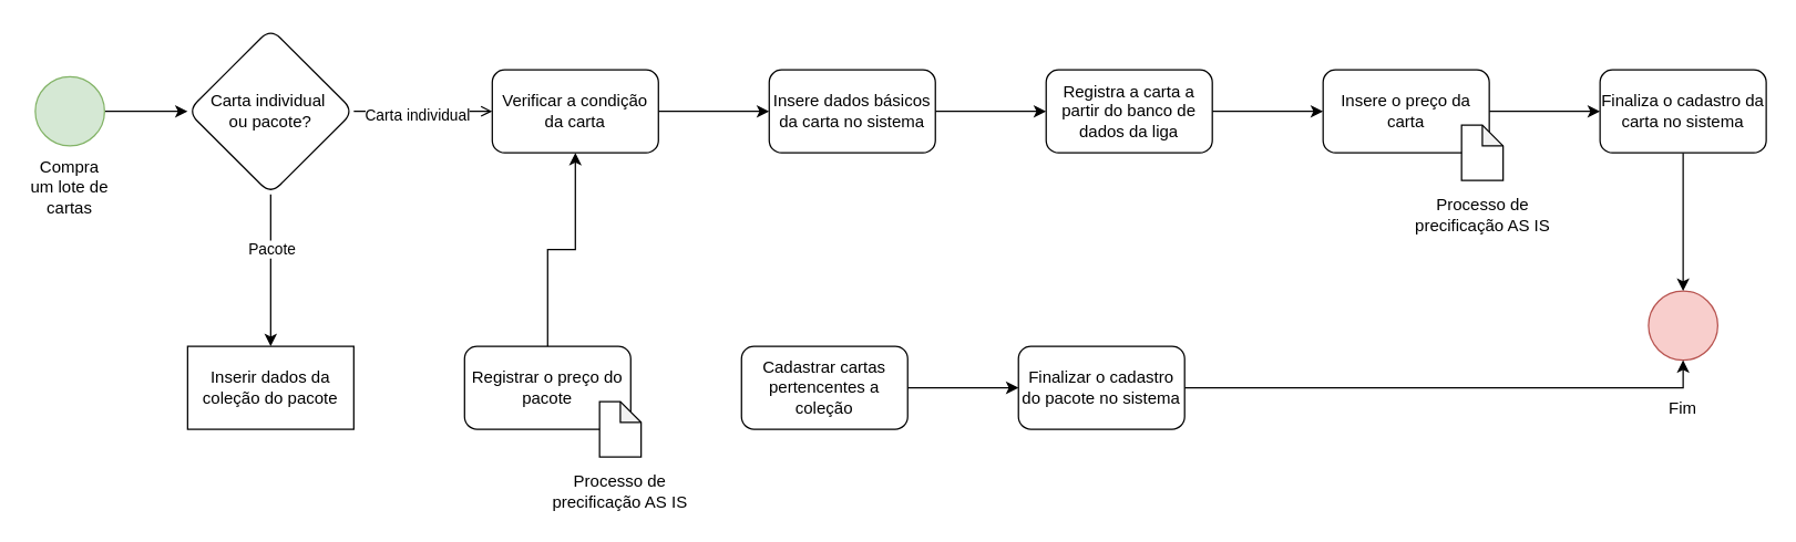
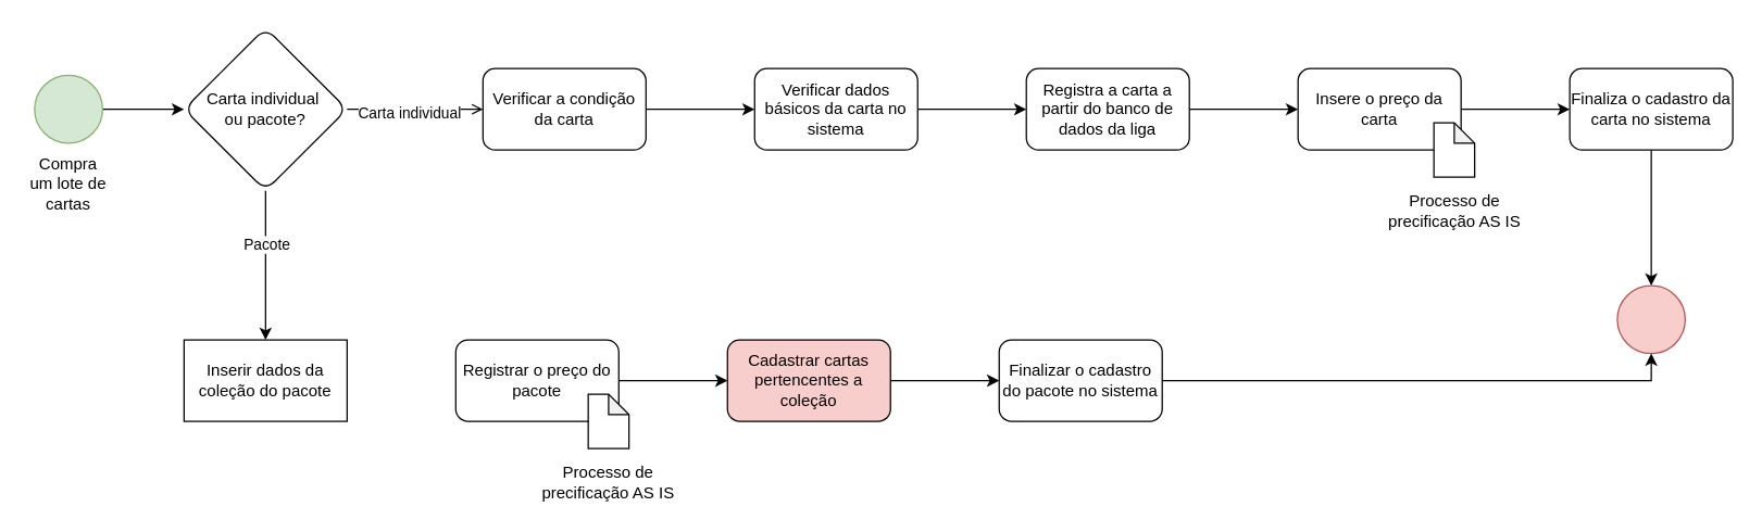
  <mxCell id="0" />
  <mxCell id="1" parent="0" />
  <mxCell id="2" style="edgeStyle=orthogonalEdgeStyle;rounded=0;orthogonalLoop=1;jettySize=auto;html=1;entryX=0;entryY=0.5;entryDx=0;entryDy=0;" parent="1" source="3" edge="1"><mxGeometry relative="1" as="geometry"><mxPoint x="135" y="80" as="targetPoint" /></mxGeometry></mxCell>
  <mxCell id="3" value="" style="ellipse;whiteSpace=wrap;html=1;aspect=fixed;fillColor=#d5e8d4;strokeColor=#82b366;" parent="1" vertex="1"><mxGeometry x="25" y="55" width="50" height="50" as="geometry" /></mxCell>
  <mxCell id="4" value="Compra um lote de cartas" style="text;html=1;align=center;verticalAlign=middle;whiteSpace=wrap;rounded=0;" parent="1" vertex="1"><mxGeometry x="20" y="120" width="60" height="30" as="geometry" /></mxCell>
  <mxCell id="5" value="" style="edgeStyle=orthogonalEdgeStyle;rounded=0;orthogonalLoop=1;jettySize=auto;html=1;endArrow=open;" parent="1" source="9" target="11" edge="1"><mxGeometry relative="1" as="geometry" /></mxCell>
  <mxCell id="6" value="Carta individual" style="edgeLabel;html=1;align=center;verticalAlign=middle;resizable=0;points=[];" parent="5" vertex="1" connectable="0"><mxGeometry x="-0.27" y="-2" relative="1" as="geometry"><mxPoint x="8" as="offset" /></mxGeometry></mxCell>
  <mxCell id="7" value="" style="edgeStyle=orthogonalEdgeStyle;rounded=0;orthogonalLoop=1;jettySize=auto;html=1;" parent="1" source="9" target="12" edge="1"><mxGeometry relative="1" as="geometry" /></mxCell>
  <mxCell id="8" value="Pacote" style="edgeLabel;html=1;align=center;verticalAlign=middle;resizable=0;points=[];" parent="7" vertex="1" connectable="0"><mxGeometry x="-0.294" y="2" relative="1" as="geometry"><mxPoint x="-2" as="offset" /></mxGeometry></mxCell>
  <mxCell id="9" value="Carta individual&amp;nbsp;&lt;div&gt;ou pacote?&lt;/div&gt;" style="rhombus;whiteSpace=wrap;html=1;rounded=1;" parent="1" vertex="1"><mxGeometry x="135" y="20" width="120" height="120" as="geometry" /></mxCell>
  <mxCell id="10" value="" style="edgeStyle=orthogonalEdgeStyle;rounded=0;orthogonalLoop=1;jettySize=auto;html=1;" parent="1" source="11" target="14" edge="1"><mxGeometry relative="1" as="geometry" /></mxCell>
  <mxCell id="11" value="Verificar a condição da carta" style="whiteSpace=wrap;html=1;rounded=1;" parent="1" vertex="1"><mxGeometry x="355" y="50" width="120" height="60" as="geometry" /></mxCell>
  <mxCell id="12" value="Inserir dados da coleção do pacote" style="whiteSpace=wrap;html=1;rounded=0;" parent="1" vertex="1"><mxGeometry x="135" y="250" width="120" height="60" as="geometry" /></mxCell>
  <mxCell id="13" value="" style="edgeStyle=orthogonalEdgeStyle;rounded=0;orthogonalLoop=1;jettySize=auto;html=1;" parent="1" source="14" target="16" edge="1"><mxGeometry relative="1" as="geometry" /></mxCell>
- <mxCell id="14" value="Insere dados básicos da carta no sistema" style="whiteSpace=wrap;html=1;rounded=1;" parent="1" vertex="1"><mxGeometry x="555" y="50" width="120" height="60" as="geometry" /></mxCell>
+ <mxCell id="14" value="Verificar dados básicos da carta no sistema" style="whiteSpace=wrap;html=1;rounded=1;" parent="1" vertex="1"><mxGeometry x="555" y="50" width="120" height="60" as="geometry" /></mxCell>
  <mxCell id="15" value="" style="edgeStyle=orthogonalEdgeStyle;rounded=0;orthogonalLoop=1;jettySize=auto;html=1;" parent="1" source="16" target="18" edge="1"><mxGeometry relative="1" as="geometry" /></mxCell>
  <mxCell id="16" value="Registra a carta a partir do banco de dados da liga" style="whiteSpace=wrap;html=1;rounded=1;" parent="1" vertex="1"><mxGeometry x="755" y="50" width="120" height="60" as="geometry" /></mxCell>
  <mxCell id="17" value="" style="edgeStyle=orthogonalEdgeStyle;rounded=0;orthogonalLoop=1;jettySize=auto;html=1;" parent="1" source="18" target="21" edge="1"><mxGeometry relative="1" as="geometry" /></mxCell>
  <mxCell id="18" value="Insere o preço da carta" style="whiteSpace=wrap;html=1;rounded=1;" parent="1" vertex="1"><mxGeometry x="955" y="50" width="120" height="60" as="geometry" /></mxCell>
  <mxCell id="19" value="" style="ellipse;whiteSpace=wrap;html=1;aspect=fixed;fillColor=#f8cecc;strokeColor=#b85450;" parent="1" vertex="1"><mxGeometry x="1190" y="210" width="50" height="50" as="geometry" /></mxCell>
  <mxCell id="20" style="edgeStyle=orthogonalEdgeStyle;rounded=0;orthogonalLoop=1;jettySize=auto;html=1;" parent="1" source="21" target="19" edge="1"><mxGeometry relative="1" as="geometry" /></mxCell>
  <mxCell id="21" value="Finaliza o cadastro da carta no sistema" style="whiteSpace=wrap;html=1;rounded=1;" parent="1" vertex="1"><mxGeometry x="1155" y="50" width="120" height="60" as="geometry" /></mxCell>
- <mxCell id="22" value="Fim" style="text;html=1;align=center;verticalAlign=middle;whiteSpace=wrap;rounded=0;" parent="1" vertex="1"><mxGeometry x="1185" y="280" width="60" height="30" as="geometry" /></mxCell>
- <mxCell id="23" value="" style="edgeStyle=orthogonalEdgeStyle;rounded=0;orthogonalLoop=1;jettySize=auto;html=1;" parent="1" source="24" target="11" edge="1"><mxGeometry relative="1" as="geometry" /></mxCell>
+ <mxCell id="23" value="" style="edgeStyle=orthogonalEdgeStyle;rounded=0;orthogonalLoop=1;jettySize=auto;html=1;" parent="1" source="24" target="26" edge="1"><mxGeometry relative="1" as="geometry" /></mxCell>
  <mxCell id="24" value="Registrar o preço do pacote" style="whiteSpace=wrap;html=1;rounded=1;" parent="1" vertex="1"><mxGeometry x="335" y="250" width="120" height="60" as="geometry" /></mxCell>
  <mxCell id="25" value="" style="edgeStyle=orthogonalEdgeStyle;rounded=0;orthogonalLoop=1;jettySize=auto;html=1;" parent="1" source="26" target="28" edge="1"><mxGeometry relative="1" as="geometry" /></mxCell>
- <mxCell id="26" value="Cadastrar cartas pertencentes a coleção" style="whiteSpace=wrap;html=1;rounded=1;" parent="1" vertex="1"><mxGeometry x="535" y="250" width="120" height="60" as="geometry" /></mxCell>
+ <mxCell id="26" value="Cadastrar cartas pertencentes a coleção" style="whiteSpace=wrap;html=1;rounded=1;fillColor=#f8cecc;" parent="1" vertex="1"><mxGeometry x="535" y="250" width="120" height="60" as="geometry" /></mxCell>
  <mxCell id="27" style="edgeStyle=orthogonalEdgeStyle;rounded=0;orthogonalLoop=1;jettySize=auto;html=1;entryX=0.5;entryY=1;entryDx=0;entryDy=0;" parent="1" source="28" target="19" edge="1"><mxGeometry relative="1" as="geometry" /></mxCell>
  <mxCell id="28" value="Finalizar o cadastro do pacote no sistema" style="whiteSpace=wrap;html=1;rounded=1;" parent="1" vertex="1"><mxGeometry x="735" y="250" width="120" height="60" as="geometry" /></mxCell>
  <mxCell id="29" value="" style="shape=note;whiteSpace=wrap;html=1;backgroundOutline=1;darkOpacity=0.05;size=15;" vertex="1" parent="1"><mxGeometry x="1055" y="90" width="30" height="40" as="geometry" /></mxCell>
  <mxCell id="30" value="Processo de precificação AS IS" style="text;html=1;align=center;verticalAlign=middle;whiteSpace=wrap;rounded=0;" vertex="1" parent="1"><mxGeometry x="1017.5" y="140" width="105" height="30" as="geometry" /></mxCell>
  <mxCell id="31" value="" style="shape=note;whiteSpace=wrap;html=1;backgroundOutline=1;darkOpacity=0.05;size=15;" vertex="1" parent="1"><mxGeometry x="432.5" y="290" width="30" height="40" as="geometry" /></mxCell>
  <mxCell id="32" value="Processo de precificação AS IS" style="text;html=1;align=center;verticalAlign=middle;whiteSpace=wrap;rounded=0;" vertex="1" parent="1"><mxGeometry x="395" y="340" width="105" height="30" as="geometry" /></mxCell>
